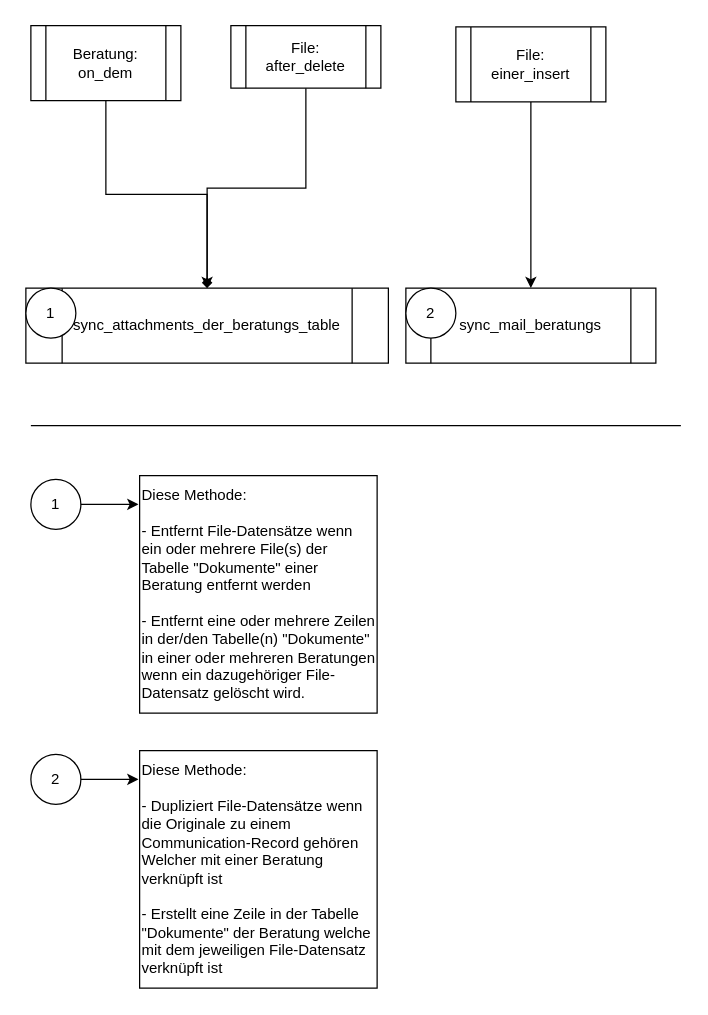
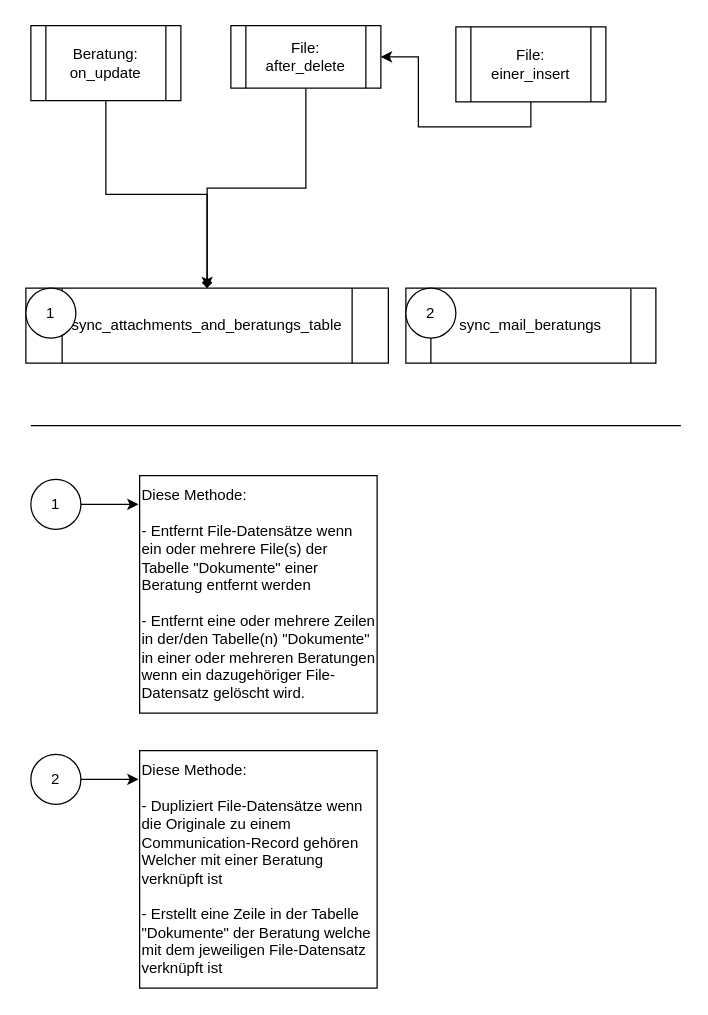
  <mxCell id="0" />
  <mxCell id="1" parent="0" />
  <mxCell id="2" style="edgeStyle=orthogonalEdgeStyle;rounded=0;orthogonalLoop=1;jettySize=auto;html=1;exitX=0.5;exitY=1;exitDx=0;exitDy=0;entryX=0.5;entryY=0;entryDx=0;entryDy=0;endArrow=diamond;" edge="1" parent="1" source="3" target="4"><mxGeometry relative="1" as="geometry" /></mxCell>
- <mxCell id="3" value="Beratung:&lt;br&gt;on_dem" style="shape=process;whiteSpace=wrap;html=1;backgroundOutline=1;" vertex="1" parent="1"><mxGeometry x="24" y="20" width="120" height="60" as="geometry" /></mxCell>
- <mxCell id="4" value="sync_attachments_der_beratungs_table" style="shape=process;whiteSpace=wrap;html=1;backgroundOutline=1;" vertex="1" parent="1"><mxGeometry x="20" y="230" width="290" height="60" as="geometry" /></mxCell>
+ <mxCell id="3" value="Beratung:&lt;br&gt;on_update" style="shape=process;whiteSpace=wrap;html=1;backgroundOutline=1;" vertex="1" parent="1"><mxGeometry x="24" y="20" width="120" height="60" as="geometry" /></mxCell>
+ <mxCell id="4" value="sync_attachments_and_beratungs_table" style="shape=process;whiteSpace=wrap;html=1;backgroundOutline=1;" vertex="1" parent="1"><mxGeometry x="20" y="230" width="290" height="60" as="geometry" /></mxCell>
  <mxCell id="5" style="edgeStyle=orthogonalEdgeStyle;rounded=0;orthogonalLoop=1;jettySize=auto;html=1;exitX=0.5;exitY=1;exitDx=0;exitDy=0;entryX=0.5;entryY=0;entryDx=0;entryDy=0;" edge="1" parent="1" source="6" target="4"><mxGeometry relative="1" as="geometry" /></mxCell>
  <mxCell id="6" value="File:&lt;br&gt;after_delete" style="shape=process;whiteSpace=wrap;html=1;backgroundOutline=1;" vertex="1" parent="1"><mxGeometry x="184" y="20" width="120" height="50" as="geometry" /></mxCell>
- <mxCell id="7" style="edgeStyle=orthogonalEdgeStyle;rounded=0;orthogonalLoop=1;jettySize=auto;html=1;exitX=0.5;exitY=1;exitDx=0;exitDy=0;entryX=0.5;entryY=0;entryDx=0;entryDy=0;" edge="1" parent="1" source="8" target="9"><mxGeometry relative="1" as="geometry" /></mxCell>
+ <mxCell id="7" style="edgeStyle=orthogonalEdgeStyle;rounded=0;orthogonalLoop=1;jettySize=auto;html=1;exitX=0.5;exitY=1;exitDx=0;exitDy=0;" edge="1" parent="1" source="8" target="6"><mxGeometry relative="1" as="geometry" /></mxCell>
  <mxCell id="8" value="File:&lt;br&gt;einer_insert" style="shape=process;whiteSpace=wrap;html=1;backgroundOutline=1;" vertex="1" parent="1"><mxGeometry x="364" y="21" width="120" height="60" as="geometry" /></mxCell>
  <mxCell id="9" value="sync_mail_beratungs" style="shape=process;whiteSpace=wrap;html=1;backgroundOutline=1;" vertex="1" parent="1"><mxGeometry x="324" y="230" width="200" height="60" as="geometry" /></mxCell>
  <mxCell id="10" value="" style="endArrow=none;html=1;rounded=0;" edge="1" parent="1"><mxGeometry width="50" height="50" relative="1" as="geometry"><mxPoint x="24" y="340" as="sourcePoint" /><mxPoint x="544" y="340" as="targetPoint" /></mxGeometry></mxCell>
  <mxCell id="11" value="1" style="ellipse;whiteSpace=wrap;html=1;aspect=fixed;" vertex="1" parent="1"><mxGeometry x="20" y="230" width="40" height="40" as="geometry" /></mxCell>
  <mxCell id="12" value="2" style="ellipse;whiteSpace=wrap;html=1;aspect=fixed;" vertex="1" parent="1"><mxGeometry x="324" y="230" width="40" height="40" as="geometry" /></mxCell>
  <mxCell id="13" value="1" style="ellipse;whiteSpace=wrap;html=1;aspect=fixed;" vertex="1" parent="1"><mxGeometry x="24" y="383" width="40" height="40" as="geometry" /></mxCell>
  <mxCell id="14" value="Diese Methode:&lt;br&gt;&lt;br&gt;- Entfernt File-Datensätze wenn ein oder mehrere File(s) der Tabelle &quot;Dokumente&quot; einer Beratung entfernt werden&lt;br&gt;&lt;br&gt;- Entfernt eine oder mehrere Zeilen in der/den Tabelle(n) &quot;Dokumente&quot; in einer oder mehreren Beratungen wenn ein dazugehöriger File-Datensatz gelöscht wird." style="whiteSpace=wrap;html=1;aspect=fixed;align=left;" vertex="1" parent="1"><mxGeometry x="111" y="380" width="190" height="190" as="geometry" /></mxCell>
  <mxCell id="15" style="edgeStyle=orthogonalEdgeStyle;rounded=0;orthogonalLoop=1;jettySize=auto;html=1;exitX=1;exitY=0.5;exitDx=0;exitDy=0;entryX=-0.005;entryY=0.121;entryDx=0;entryDy=0;entryPerimeter=0;" edge="1" parent="1" source="13" target="14"><mxGeometry relative="1" as="geometry" /></mxCell>
  <mxCell id="16" value="2" style="ellipse;whiteSpace=wrap;html=1;aspect=fixed;" vertex="1" parent="1"><mxGeometry x="24" y="603" width="40" height="40" as="geometry" /></mxCell>
  <mxCell id="17" value="Diese Methode:&lt;br&gt;&lt;br&gt;- Dupliziert File-Datensätze wenn die Originale zu einem Communication-Record gehören Welcher mit einer Beratung verknüpft ist&lt;br&gt;&lt;br&gt;- Erstellt eine Zeile in der Tabelle &quot;Dokumente&quot; der Beratung welche mit dem jeweiligen File-Datensatz verknüpft ist" style="whiteSpace=wrap;html=1;aspect=fixed;align=left;" vertex="1" parent="1"><mxGeometry x="111" y="600" width="190" height="190" as="geometry" /></mxCell>
  <mxCell id="18" style="edgeStyle=orthogonalEdgeStyle;rounded=0;orthogonalLoop=1;jettySize=auto;html=1;exitX=1;exitY=0.5;exitDx=0;exitDy=0;entryX=-0.005;entryY=0.121;entryDx=0;entryDy=0;entryPerimeter=0;" edge="1" parent="1" source="16" target="17"><mxGeometry relative="1" as="geometry" /></mxCell>
